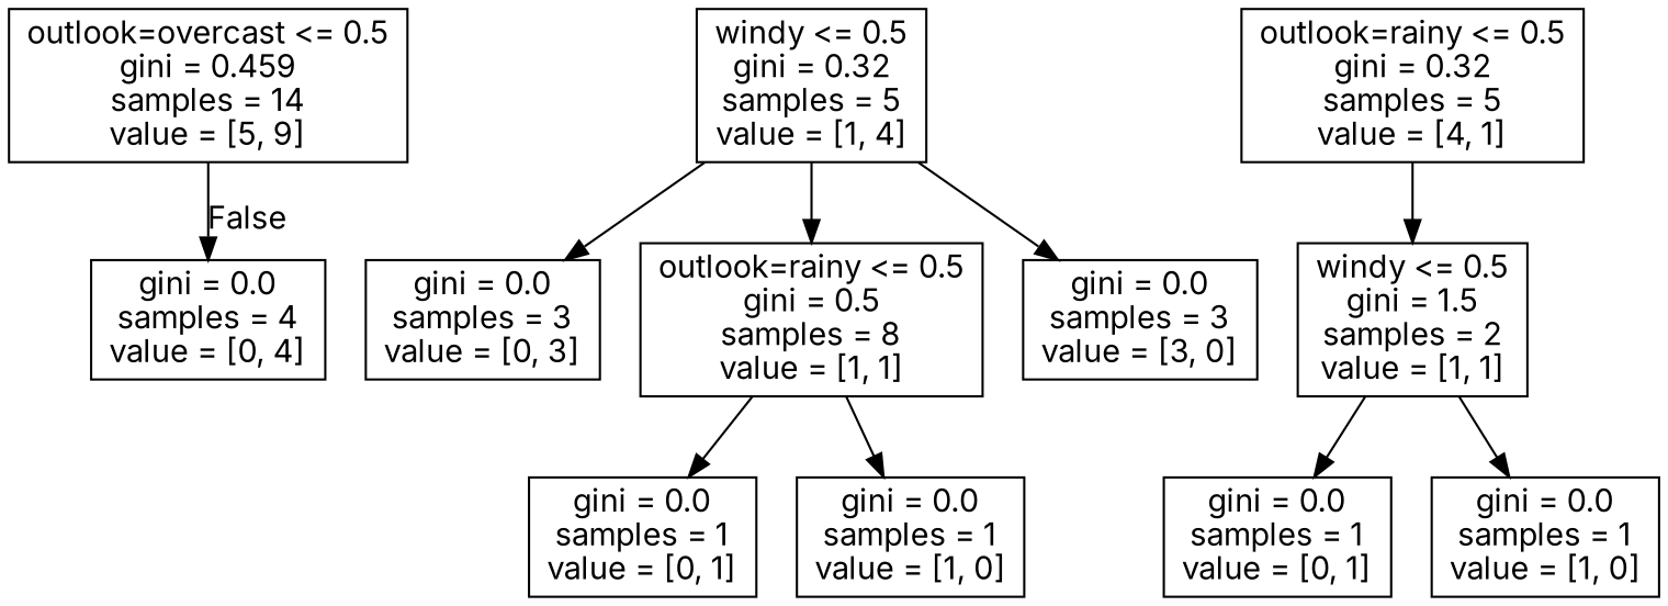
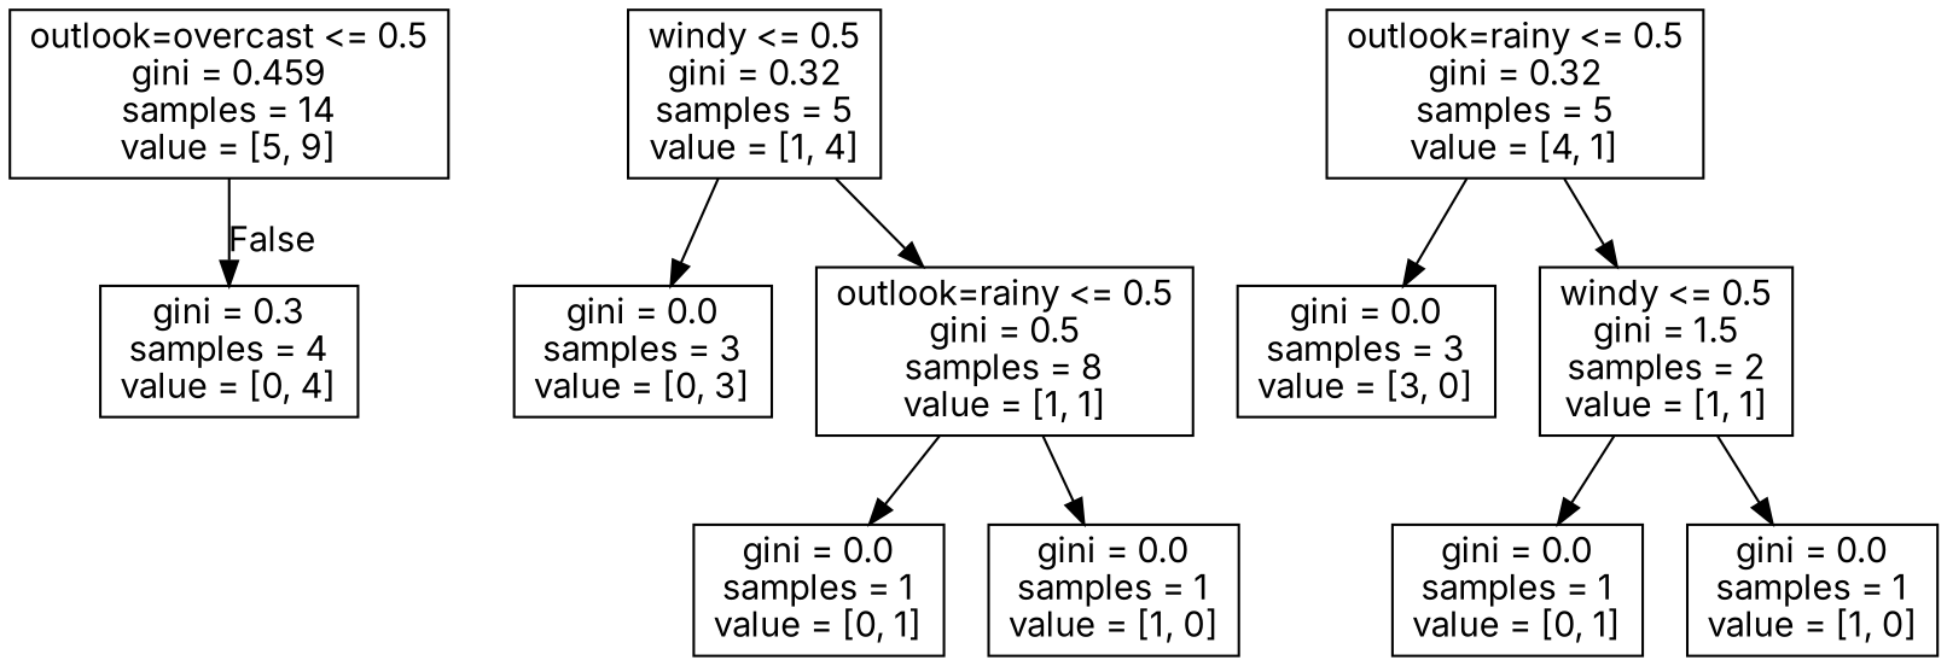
  digraph {
    fontname=Inter
    node [fontname=Inter shape=box]
    edge [fontname=Inter]
    n1 [label="outlook=overcast <= 0.5\ngini = 0.459\nsamples = 14\nvalue = [5, 9]"]
-   n2 [label="gini = 0.0\nsamples = 4\nvalue = [0, 4]"]
+   n2 [label="gini = 0.3\nsamples = 4\nvalue = [0, 4]"]
    n3 [label="windy <= 0.5\ngini = 0.32\nsamples = 5\nvalue = [1, 4]"]
    n4 [label="gini = 0.0\nsamples = 3\nvalue = [0, 3]"]
    n5 [label="outlook=rainy <= 0.5\ngini = 0.5\nsamples = 8\nvalue = [1, 1]"]
    n6 [label="outlook=rainy <= 0.5\ngini = 0.32\nsamples = 5\nvalue = [4, 1]"]
    n7 [label="gini = 0.0\nsamples = 3\nvalue = [3, 0]"]
    n8 [label="windy <= 0.5\ngini = 1.5\nsamples = 2\nvalue = [1, 1]"]
    n9 [label="gini = 0.0\nsamples = 1\nvalue = [0, 1]"]
    n10 [label="gini = 0.0\nsamples = 1\nvalue = [1, 0]"]
    n11 [label="gini = 0.0\nsamples = 1\nvalue = [0, 1]"]
    n12 [label="gini = 0.0\nsamples = 1\nvalue = [1, 0]"]
    n1 -> n2 [headlabel=False labelangle=-45 labeldistance=2.5]
    n3 -> n4
    n3 -> n5
    n5 -> n9
    n5 -> n10
-   n3 -> n7
+   n6 -> n7
    n6 -> n8
    n8 -> n11
    n8 -> n12
  }
